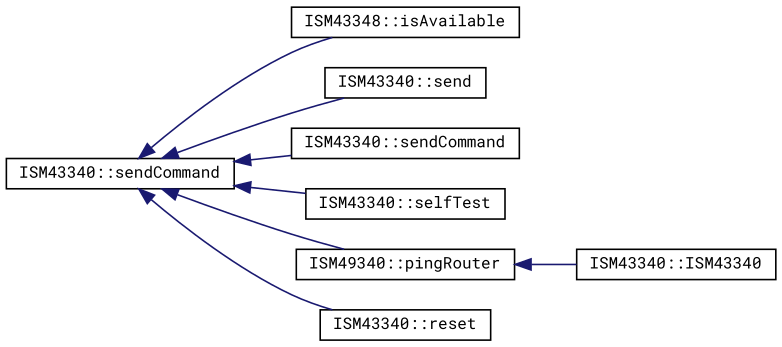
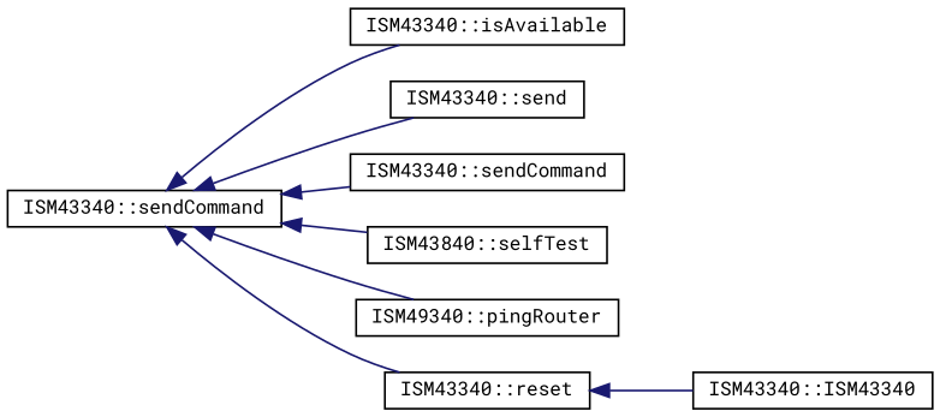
  digraph {
    fontname="Roboto Mono"
    rankdir=LR
    node [color=black fillcolor=white fontname="Roboto Mono" fontsize=10 shape=record style=filled]
    edge [color=midnightblue dir=back fontname="Roboto Mono" fontsize=10 labelfontname=Helvetica labelfontsize=10 style=solid]
    n1 [height=0.2 label="ISM43340::sendCommand" width=0.4]
-   n2 [height=0.2 label="ISM43348::isAvailable" width=0.4]
+   n2 [height=0.2 label="ISM43340::isAvailable" width=0.4]
    n3 [height=0.2 label="ISM43340::send" width=0.4]
    n4 [height=0.2 label="ISM43340::sendCommand" width=0.4]
-   n5 [height=0.2 label="ISM43340::selfTest" width=0.4]
+   n5 [height=0.2 label="ISM43840::selfTest" width=0.4]
    n6 [height=0.2 label="ISM49340::pingRouter" width=0.4]
    n7 [height=0.2 label="ISM43340::reset" width=0.4]
    n8 [height=0.2 label="ISM43340::ISM43340" width=0.4]
    n1 -> n2
    n1 -> n3
    n1 -> n4
    n1 -> n5
    n1 -> n6
    n1 -> n7
-   n6 -> n8
+   n7 -> n8
  }
